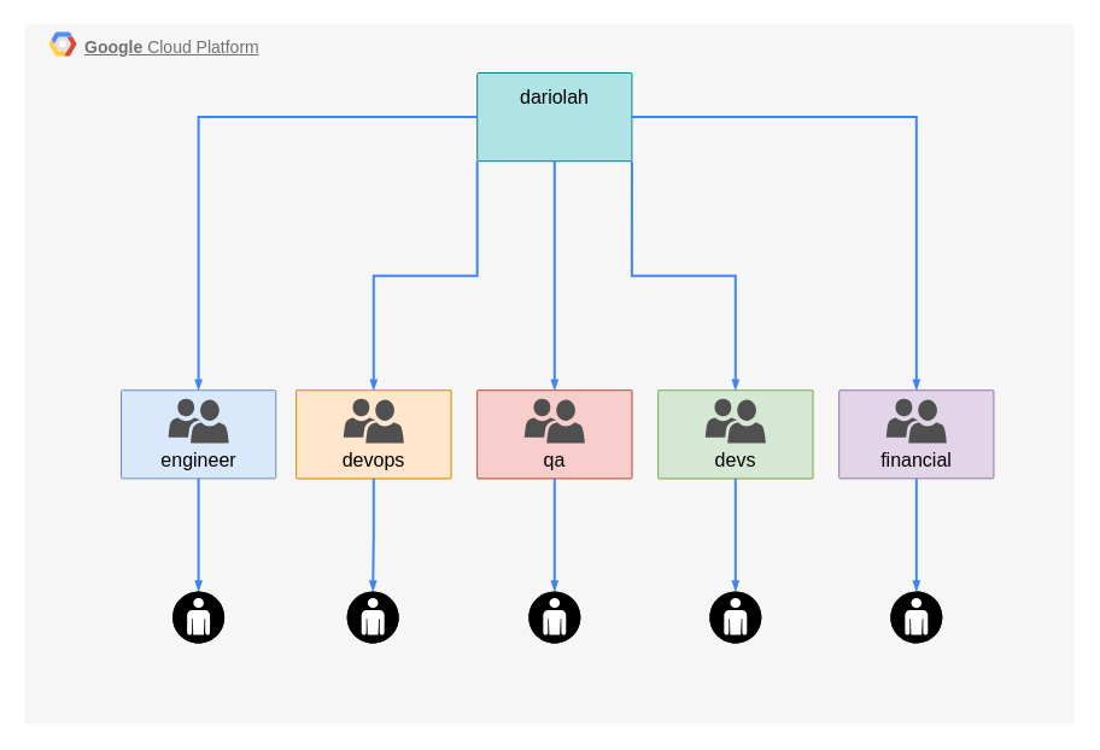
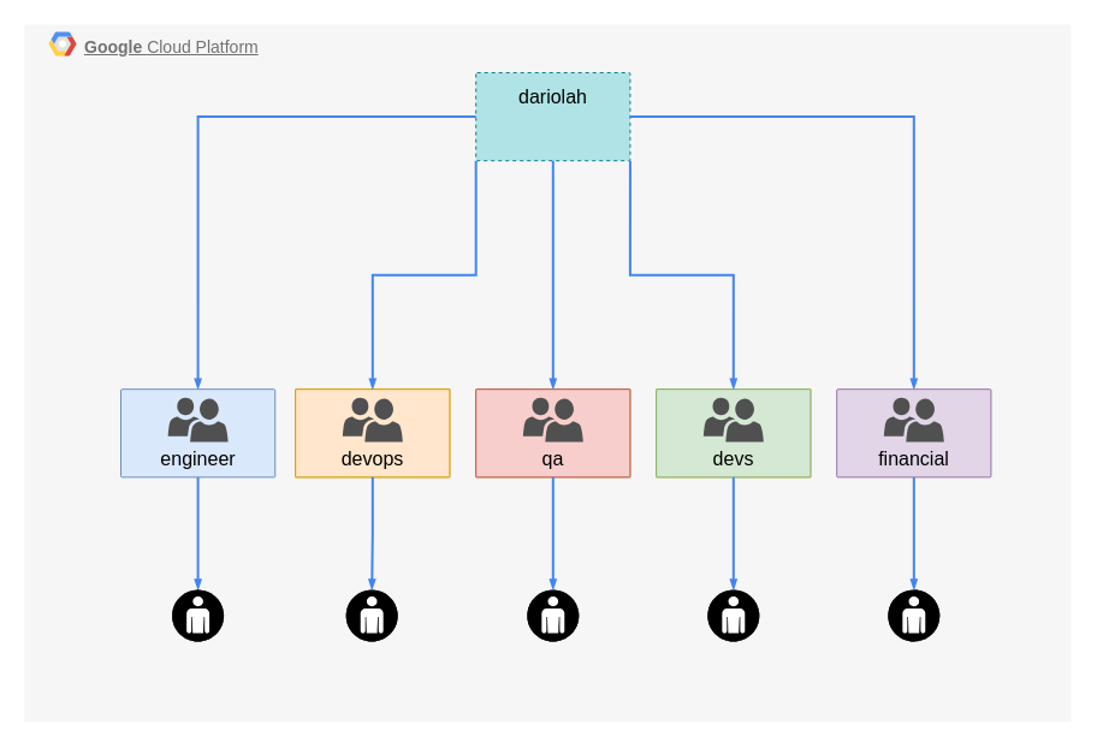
  <mxCell id="0" />
  <mxCell id="1" parent="0" />
  <mxCell id="2" value="&lt;b&gt;Google &lt;/b&gt;Cloud Platform" style="fillColor=#F6F6F6;strokeColor=none;shadow=0;gradientColor=none;fontSize=14;align=left;spacing=10;fontColor=#717171;9E9E9E;verticalAlign=top;spacingTop=-4;fontStyle=4;spacingLeft=40;html=1;container=0;movable=1;resizable=1;rotatable=1;deletable=1;editable=1;connectable=1;" parent="1" vertex="1"><mxGeometry x="20" y="20" width="870" height="580" as="geometry" /></mxCell>
  <mxCell id="3" value="" style="shape=mxgraph.gcp2.google_cloud_platform;fillColor=#F6F6F6;strokeColor=none;shadow=0;gradientColor=none;" parent="1" vertex="1"><mxGeometry x="40" y="26" width="23" height="20" as="geometry"><mxPoint x="20" y="10" as="offset" /></mxGeometry></mxCell>
- <mxCell id="4" value="&lt;div style=&quot;text-align: justify;&quot;&gt;&lt;span style=&quot;font-size: 16px; background-color: initial;&quot;&gt;&lt;font color=&quot;#000000&quot;&gt;dariolah&lt;/font&gt;&lt;/span&gt;&lt;/div&gt;" style="sketch=0;points=[[0,0,0],[0.25,0,0],[0.5,0,0],[0.75,0,0],[1,0,0],[1,0.25,0],[1,0.5,0],[1,0.75,0],[1,1,0],[0.75,1,0],[0.5,1,0],[0.25,1,0],[0,1,0],[0,0.75,0],[0,0.5,0],[0,0.25,0]];rounded=1;absoluteArcSize=1;arcSize=2;html=1;shadow=0;dashed=0;fontSize=12;align=center;verticalAlign=top;spacing=10;spacingTop=-4;fillColor=#b0e3e6;strokeColor=#0e8088;" parent="1" vertex="1"><mxGeometry x="395.192" y="59.998" width="128.235" height="73.182" as="geometry" /></mxCell>
+ <mxCell id="4" value="&lt;div style=&quot;text-align: justify;&quot;&gt;&lt;span style=&quot;font-size: 16px; background-color: initial;&quot;&gt;&lt;font color=&quot;#000000&quot;&gt;dariolah&lt;/font&gt;&lt;/span&gt;&lt;/div&gt;" style="sketch=0;points=[[0,0,0],[0.25,0,0],[0.5,0,0],[0.75,0,0],[1,0,0],[1,0.25,0],[1,0.5,0],[1,0.75,0],[1,1,0],[0.75,1,0],[0.5,1,0],[0.25,1,0],[0,1,0],[0,0.75,0],[0,0.5,0],[0,0.25,0]];rounded=1;absoluteArcSize=1;arcSize=2;html=1;shadow=0;dashed=1;fontSize=12;align=center;verticalAlign=top;spacing=10;spacingTop=-4;fillColor=#b0e3e6;strokeColor=#0e8088;" parent="1" vertex="1"><mxGeometry x="395.192" y="59.998" width="128.235" height="73.182" as="geometry" /></mxCell>
  <mxCell id="5" value="" style="edgeStyle=orthogonalEdgeStyle;fontSize=12;html=1;endArrow=blockThin;endFill=1;rounded=0;strokeWidth=2;endSize=4;startSize=4;dashed=0;strokeColor=#4284F3;fontColor=#000000;exitX=0;exitY=0.5;exitDx=0;exitDy=0;exitPerimeter=0;entryX=0.5;entryY=0;entryDx=0;entryDy=0;entryPerimeter=0;" parent="1" source="4" target="11" edge="1"><mxGeometry width="100" relative="1" as="geometry"><mxPoint x="174.02" y="392.273" as="sourcePoint" /><mxPoint x="154.115" y="190.005" as="targetPoint" /></mxGeometry></mxCell>
  <mxCell id="6" value="" style="edgeStyle=orthogonalEdgeStyle;fontSize=12;html=1;endArrow=blockThin;endFill=1;rounded=0;strokeWidth=2;endSize=4;startSize=4;dashed=0;strokeColor=#4284F3;fontColor=#000000;exitX=1;exitY=0.5;exitDx=0;exitDy=0;exitPerimeter=0;entryX=0.5;entryY=0;entryDx=0;entryDy=0;entryPerimeter=0;" parent="1" source="4" target="17" edge="1"><mxGeometry width="100" relative="1" as="geometry"><mxPoint x="387.745" y="303.409" as="sourcePoint" /><mxPoint x="883.043" y="190.005" as="targetPoint" /></mxGeometry></mxCell>
  <mxCell id="7" value="" style="group;fillColor=#fff2cc;strokeColor=#d6b656;" parent="1" vertex="1" connectable="0"><mxGeometry x="245.194" y="323.187" width="128.235" height="73.182" as="geometry" /></mxCell>
  <mxCell id="8" value="&lt;div style=&quot;text-align: justify;&quot;&gt;&lt;span style=&quot;font-size: 16px; background-color: initial;&quot;&gt;&lt;font color=&quot;#000000&quot;&gt;&lt;br&gt;&lt;/font&gt;&lt;/span&gt;&lt;/div&gt;&lt;div style=&quot;text-align: justify;&quot;&gt;&lt;span style=&quot;font-size: 16px; background-color: initial;&quot;&gt;&lt;font color=&quot;#000000&quot;&gt;&lt;br&gt;&lt;/font&gt;&lt;/span&gt;&lt;/div&gt;&lt;div style=&quot;text-align: justify;&quot;&gt;&lt;span style=&quot;font-size: 16px; background-color: initial;&quot;&gt;&lt;font color=&quot;#000000&quot;&gt;devops&lt;/font&gt;&lt;/span&gt;&lt;/div&gt;" style="sketch=0;points=[[0,0,0],[0.25,0,0],[0.5,0,0],[0.75,0,0],[1,0,0],[1,0.25,0],[1,0.5,0],[1,0.75,0],[1,1,0],[0.75,1,0],[0.5,1,0],[0.25,1,0],[0,1,0],[0,0.75,0],[0,0.5,0],[0,0.25,0]];rounded=1;absoluteArcSize=1;arcSize=2;html=1;strokeColor=#d79b00;shadow=0;dashed=0;fontSize=12;align=center;verticalAlign=top;spacing=10;spacingTop=-4;fillColor=#ffe6cc;" parent="7" vertex="1"><mxGeometry width="128.235" height="73.182" as="geometry" /></mxCell>
  <mxCell id="9" value="" style="sketch=0;pointerEvents=1;shadow=0;dashed=0;html=1;strokeColor=none;labelPosition=center;verticalLabelPosition=bottom;verticalAlign=top;align=center;fillColor=#505050;shape=mxgraph.mscae.intune.user_group" vertex="1" parent="7"><mxGeometry x="39.116" y="6.813" width="50" height="37" as="geometry" /></mxCell>
  <mxCell id="10" value="" style="group" parent="1" vertex="1" connectable="0"><mxGeometry x="99.995" y="323.187" width="128.235" height="73.182" as="geometry" /></mxCell>
  <mxCell id="11" value="&lt;div style=&quot;text-align: justify;&quot;&gt;&lt;span style=&quot;font-size: 16px; background-color: initial;&quot;&gt;&lt;font color=&quot;#000000&quot;&gt;&lt;br&gt;&lt;/font&gt;&lt;/span&gt;&lt;/div&gt;&lt;div style=&quot;text-align: justify;&quot;&gt;&lt;span style=&quot;font-size: 16px; background-color: initial;&quot;&gt;&lt;font color=&quot;#000000&quot;&gt;&lt;br&gt;&lt;/font&gt;&lt;/span&gt;&lt;/div&gt;&lt;div style=&quot;text-align: justify;&quot;&gt;&lt;font color=&quot;#000000&quot;&gt;&lt;span style=&quot;font-size: 16px;&quot;&gt;engineer&lt;/span&gt;&lt;/font&gt;&lt;br&gt;&lt;/div&gt;" style="sketch=0;points=[[0,0,0],[0.25,0,0],[0.5,0,0],[0.75,0,0],[1,0,0],[1,0.25,0],[1,0.5,0],[1,0.75,0],[1,1,0],[0.75,1,0],[0.5,1,0],[0.25,1,0],[0,1,0],[0,0.75,0],[0,0.5,0],[0,0.25,0]];rounded=1;absoluteArcSize=1;arcSize=2;html=1;strokeColor=#6c8ebf;shadow=0;dashed=0;fontSize=12;align=center;verticalAlign=top;spacing=10;spacingTop=-4;fillColor=#dae8fc;" parent="10" vertex="1"><mxGeometry width="128.235" height="73.182" as="geometry" /></mxCell>
  <mxCell id="12" value="" style="sketch=0;pointerEvents=1;shadow=0;dashed=0;html=1;strokeColor=none;labelPosition=center;verticalLabelPosition=bottom;verticalAlign=top;align=center;fillColor=#505050;shape=mxgraph.mscae.intune.user_group" vertex="1" parent="10"><mxGeometry x="39.115" y="6.813" width="50" height="37" as="geometry" /></mxCell>
  <mxCell id="13" value="" style="edgeStyle=orthogonalEdgeStyle;fontSize=12;html=1;endArrow=blockThin;endFill=1;rounded=0;strokeWidth=2;endSize=4;startSize=4;dashed=0;strokeColor=#4284F3;fontColor=#000000;exitX=0;exitY=1;exitDx=0;exitDy=0;exitPerimeter=0;entryX=0.5;entryY=0;entryDx=0;entryDy=0;entryPerimeter=0;" parent="1" source="4" target="8" edge="1"><mxGeometry width="100" relative="1" as="geometry"><mxPoint x="218.233" y="226.595" as="sourcePoint" /><mxPoint x="640.953" y="303.415" as="targetPoint" /></mxGeometry></mxCell>
  <mxCell id="14" value="" style="edgeStyle=orthogonalEdgeStyle;fontSize=12;html=1;endArrow=blockThin;endFill=1;rounded=0;strokeWidth=2;endSize=4;startSize=4;dashed=0;strokeColor=#4284F3;fontColor=#000000;exitX=0.5;exitY=1;exitDx=0;exitDy=0;exitPerimeter=0;entryX=0.5;entryY=0;entryDx=0;entryDy=0;entryPerimeter=0;" parent="1" source="4" target="20" edge="1"><mxGeometry width="100" relative="1" as="geometry"><mxPoint x="89.998" y="226.595" as="sourcePoint" /><mxPoint x="418.042" y="333.187" as="targetPoint" /></mxGeometry></mxCell>
  <mxCell id="15" value="" style="edgeStyle=orthogonalEdgeStyle;fontSize=12;html=1;endArrow=blockThin;endFill=1;rounded=0;strokeWidth=2;endSize=4;startSize=4;dashed=0;strokeColor=#4284F3;fontColor=#000000;exitX=0.5;exitY=1;exitDx=0;exitDy=0;exitPerimeter=0;entryX=0.5;entryY=0;entryDx=0;entryDy=0;entryPerimeter=0;" parent="1" source="11" target="25" edge="1"><mxGeometry width="100" relative="1" as="geometry"><mxPoint x="109.995" y="369.778" as="sourcePoint" /><mxPoint x="164.112" y="484.909" as="targetPoint" /></mxGeometry></mxCell>
  <mxCell id="16" value="" style="group" vertex="1" connectable="0" parent="1"><mxGeometry x="695.194" y="323.187" width="128.235" height="73.182" as="geometry" /></mxCell>
  <mxCell id="17" value="&lt;div style=&quot;text-align: justify;&quot;&gt;&lt;span style=&quot;font-size: 16px; background-color: initial;&quot;&gt;&lt;font color=&quot;#000000&quot;&gt;&lt;br&gt;&lt;/font&gt;&lt;/span&gt;&lt;/div&gt;&lt;div style=&quot;text-align: justify;&quot;&gt;&lt;span style=&quot;font-size: 16px; background-color: initial;&quot;&gt;&lt;font color=&quot;#000000&quot;&gt;&lt;br&gt;&lt;/font&gt;&lt;/span&gt;&lt;/div&gt;&lt;div style=&quot;text-align: justify;&quot;&gt;&lt;font color=&quot;#000000&quot;&gt;&lt;span style=&quot;font-size: 16px;&quot;&gt;financial&lt;/span&gt;&lt;/font&gt;&lt;br&gt;&lt;/div&gt;" style="sketch=0;points=[[0,0,0],[0.25,0,0],[0.5,0,0],[0.75,0,0],[1,0,0],[1,0.25,0],[1,0.5,0],[1,0.75,0],[1,1,0],[0.75,1,0],[0.5,1,0],[0.25,1,0],[0,1,0],[0,0.75,0],[0,0.5,0],[0,0.25,0]];rounded=1;absoluteArcSize=1;arcSize=2;html=1;strokeColor=#9673a6;shadow=0;dashed=0;fontSize=12;align=center;verticalAlign=top;spacing=10;spacingTop=-4;fillColor=#e1d5e7;" vertex="1" parent="16"><mxGeometry width="128.235" height="73.182" as="geometry" /></mxCell>
  <mxCell id="18" value="" style="sketch=0;pointerEvents=1;shadow=0;dashed=0;html=1;strokeColor=none;labelPosition=center;verticalLabelPosition=bottom;verticalAlign=top;align=center;fillColor=#505050;shape=mxgraph.mscae.intune.user_group" vertex="1" parent="16"><mxGeometry x="39.116" y="6.813" width="50" height="37" as="geometry" /></mxCell>
  <mxCell id="19" value="" style="group;fillColor=#fff2cc;strokeColor=#d6b656;" vertex="1" connectable="0" parent="1"><mxGeometry x="395.194" y="323.187" width="128.235" height="73.182" as="geometry" /></mxCell>
  <mxCell id="20" value="&lt;div style=&quot;text-align: justify;&quot;&gt;&lt;span style=&quot;font-size: 16px; background-color: initial;&quot;&gt;&lt;font color=&quot;#000000&quot;&gt;&lt;br&gt;&lt;/font&gt;&lt;/span&gt;&lt;/div&gt;&lt;div style=&quot;text-align: justify;&quot;&gt;&lt;span style=&quot;font-size: 16px; background-color: initial;&quot;&gt;&lt;font color=&quot;#000000&quot;&gt;&lt;br&gt;&lt;/font&gt;&lt;/span&gt;&lt;/div&gt;&lt;div style=&quot;text-align: justify;&quot;&gt;&lt;font color=&quot;#000000&quot;&gt;&lt;span style=&quot;font-size: 16px;&quot;&gt;qa&lt;/span&gt;&lt;/font&gt;&lt;br&gt;&lt;/div&gt;" style="sketch=0;points=[[0,0,0],[0.25,0,0],[0.5,0,0],[0.75,0,0],[1,0,0],[1,0.25,0],[1,0.5,0],[1,0.75,0],[1,1,0],[0.75,1,0],[0.5,1,0],[0.25,1,0],[0,1,0],[0,0.75,0],[0,0.5,0],[0,0.25,0]];rounded=1;absoluteArcSize=1;arcSize=2;html=1;strokeColor=#b85450;shadow=0;dashed=0;fontSize=12;align=center;verticalAlign=top;spacing=10;spacingTop=-4;fillColor=#f8cecc;" vertex="1" parent="19"><mxGeometry width="128.235" height="73.182" as="geometry" /></mxCell>
  <mxCell id="21" value="" style="sketch=0;pointerEvents=1;shadow=0;dashed=0;html=1;strokeColor=none;labelPosition=center;verticalLabelPosition=bottom;verticalAlign=top;align=center;fillColor=#505050;shape=mxgraph.mscae.intune.user_group" vertex="1" parent="19"><mxGeometry x="39.116" y="6.813" width="50" height="37" as="geometry" /></mxCell>
  <mxCell id="22" value="" style="group;fillColor=#fff2cc;strokeColor=#d6b656;" vertex="1" connectable="0" parent="1"><mxGeometry x="545.194" y="323.187" width="128.235" height="73.182" as="geometry" /></mxCell>
  <mxCell id="23" value="&lt;div style=&quot;text-align: justify;&quot;&gt;&lt;span style=&quot;font-size: 16px; background-color: initial;&quot;&gt;&lt;font color=&quot;#000000&quot;&gt;&lt;br&gt;&lt;/font&gt;&lt;/span&gt;&lt;/div&gt;&lt;div style=&quot;text-align: justify;&quot;&gt;&lt;span style=&quot;font-size: 16px; background-color: initial;&quot;&gt;&lt;font color=&quot;#000000&quot;&gt;&lt;br&gt;&lt;/font&gt;&lt;/span&gt;&lt;/div&gt;&lt;div style=&quot;text-align: justify;&quot;&gt;&lt;font color=&quot;#000000&quot;&gt;&lt;span style=&quot;font-size: 16px;&quot;&gt;devs&lt;/span&gt;&lt;/font&gt;&lt;br&gt;&lt;/div&gt;" style="sketch=0;points=[[0,0,0],[0.25,0,0],[0.5,0,0],[0.75,0,0],[1,0,0],[1,0.25,0],[1,0.5,0],[1,0.75,0],[1,1,0],[0.75,1,0],[0.5,1,0],[0.25,1,0],[0,1,0],[0,0.75,0],[0,0.5,0],[0,0.25,0]];rounded=1;absoluteArcSize=1;arcSize=2;html=1;strokeColor=#82b366;shadow=0;dashed=0;fontSize=12;align=center;verticalAlign=top;spacing=10;spacingTop=-4;fillColor=#d5e8d4;" vertex="1" parent="22"><mxGeometry width="128.235" height="73.182" as="geometry" /></mxCell>
  <mxCell id="24" value="" style="sketch=0;pointerEvents=1;shadow=0;dashed=0;html=1;strokeColor=none;labelPosition=center;verticalLabelPosition=bottom;verticalAlign=top;align=center;fillColor=#505050;shape=mxgraph.mscae.intune.user_group" vertex="1" parent="22"><mxGeometry x="39.116" y="6.813" width="50" height="37" as="geometry" /></mxCell>
  <mxCell id="25" value="" style="fillColor=#000000;verticalLabelPosition=bottom;sketch=0;html=1;strokeColor=#ffffff;verticalAlign=top;align=center;points=[[0.145,0.145,0],[0.5,0,0],[0.855,0.145,0],[1,0.5,0],[0.855,0.855,0],[0.5,1,0],[0.145,0.855,0],[0,0.5,0]];pointerEvents=1;shape=mxgraph.cisco_safe.compositeIcon;bgIcon=ellipse;resIcon=mxgraph.cisco_safe.capability.user;" vertex="1" parent="1"><mxGeometry x="142.61" y="490" width="43" height="43" as="geometry" /></mxCell>
  <mxCell id="26" value="" style="fillColor=#000000;verticalLabelPosition=bottom;sketch=0;html=1;strokeColor=#ffffff;verticalAlign=top;align=center;points=[[0.145,0.145,0],[0.5,0,0],[0.855,0.145,0],[1,0.5,0],[0.855,0.855,0],[0.5,1,0],[0.145,0.855,0],[0,0.5,0]];pointerEvents=1;shape=mxgraph.cisco_safe.compositeIcon;bgIcon=ellipse;resIcon=mxgraph.cisco_safe.capability.user;" vertex="1" parent="1"><mxGeometry x="287.19" y="490" width="43" height="43" as="geometry" /></mxCell>
  <mxCell id="27" value="" style="fillColor=#000000;verticalLabelPosition=bottom;sketch=0;html=1;strokeColor=#ffffff;verticalAlign=top;align=center;points=[[0.145,0.145,0],[0.5,0,0],[0.855,0.145,0],[1,0.5,0],[0.855,0.855,0],[0.5,1,0],[0.145,0.855,0],[0,0.5,0]];pointerEvents=1;shape=mxgraph.cisco_safe.compositeIcon;bgIcon=ellipse;resIcon=mxgraph.cisco_safe.capability.user;" vertex="1" parent="1"><mxGeometry x="437.81" y="490" width="43" height="43" as="geometry" /></mxCell>
  <mxCell id="28" value="" style="fillColor=#000000;verticalLabelPosition=bottom;sketch=0;html=1;strokeColor=#ffffff;verticalAlign=top;align=center;points=[[0.145,0.145,0],[0.5,0,0],[0.855,0.145,0],[1,0.5,0],[0.855,0.855,0],[0.5,1,0],[0.145,0.855,0],[0,0.5,0]];pointerEvents=1;shape=mxgraph.cisco_safe.compositeIcon;bgIcon=ellipse;resIcon=mxgraph.cisco_safe.capability.user;" vertex="1" parent="1"><mxGeometry x="587.81" y="490" width="43" height="43" as="geometry" /></mxCell>
  <mxCell id="29" value="" style="fillColor=#000000;verticalLabelPosition=bottom;sketch=0;html=1;strokeColor=#ffffff;verticalAlign=top;align=center;points=[[0.145,0.145,0],[0.5,0,0],[0.855,0.145,0],[1,0.5,0],[0.855,0.855,0],[0.5,1,0],[0.145,0.855,0],[0,0.5,0]];pointerEvents=1;shape=mxgraph.cisco_safe.compositeIcon;bgIcon=ellipse;resIcon=mxgraph.cisco_safe.capability.user;" vertex="1" parent="1"><mxGeometry x="737.81" y="490" width="43" height="43" as="geometry" /></mxCell>
  <mxCell id="30" value="" style="edgeStyle=orthogonalEdgeStyle;fontSize=12;html=1;endArrow=blockThin;endFill=1;rounded=0;strokeWidth=2;endSize=4;startSize=4;dashed=0;strokeColor=#4284F3;fontColor=#000000;exitX=0.5;exitY=1;exitDx=0;exitDy=0;exitPerimeter=0;entryX=0.5;entryY=0;entryDx=0;entryDy=0;entryPerimeter=0;" edge="1" parent="1" source="8" target="26"><mxGeometry width="100" relative="1" as="geometry"><mxPoint x="174.113" y="406.369" as="sourcePoint" /><mxPoint x="174.11" y="500" as="targetPoint" /></mxGeometry></mxCell>
  <mxCell id="31" value="" style="edgeStyle=orthogonalEdgeStyle;fontSize=12;html=1;endArrow=blockThin;endFill=1;rounded=0;strokeWidth=2;endSize=4;startSize=4;dashed=0;strokeColor=#4284F3;fontColor=#000000;exitX=0.5;exitY=1;exitDx=0;exitDy=0;exitPerimeter=0;entryX=0.5;entryY=0;entryDx=0;entryDy=0;entryPerimeter=0;" edge="1" parent="1" source="20" target="27"><mxGeometry width="100" relative="1" as="geometry"><mxPoint x="348.312" y="406.369" as="sourcePoint" /><mxPoint x="347.69" y="500" as="targetPoint" /></mxGeometry></mxCell>
  <mxCell id="32" value="" style="edgeStyle=orthogonalEdgeStyle;fontSize=12;html=1;endArrow=blockThin;endFill=1;rounded=0;strokeWidth=2;endSize=4;startSize=4;dashed=0;strokeColor=#4284F3;fontColor=#000000;exitX=0.5;exitY=1;exitDx=0;exitDy=0;exitPerimeter=0;entryX=0.5;entryY=0;entryDx=0;entryDy=0;entryPerimeter=0;" edge="1" parent="1" source="23" target="28"><mxGeometry width="100" relative="1" as="geometry"><mxPoint x="469.312" y="406.369" as="sourcePoint" /><mxPoint x="469.31" y="500" as="targetPoint" /></mxGeometry></mxCell>
  <mxCell id="33" value="" style="edgeStyle=orthogonalEdgeStyle;fontSize=12;html=1;endArrow=blockThin;endFill=1;rounded=0;strokeWidth=2;endSize=4;startSize=4;dashed=0;strokeColor=#4284F3;fontColor=#000000;exitX=0.5;exitY=1;exitDx=0;exitDy=0;exitPerimeter=0;entryX=0.5;entryY=0;entryDx=0;entryDy=0;entryPerimeter=0;" edge="1" parent="1" source="17" target="29"><mxGeometry width="100" relative="1" as="geometry"><mxPoint x="619.312" y="406.369" as="sourcePoint" /><mxPoint x="619.31" y="500" as="targetPoint" /></mxGeometry></mxCell>
  <mxCell id="34" value="" style="edgeStyle=orthogonalEdgeStyle;fontSize=12;html=1;endArrow=blockThin;endFill=1;rounded=0;strokeWidth=2;endSize=4;startSize=4;dashed=0;strokeColor=#4284F3;fontColor=#000000;exitX=1;exitY=1;exitDx=0;exitDy=0;exitPerimeter=0;entryX=0.5;entryY=0;entryDx=0;entryDy=0;entryPerimeter=0;" edge="1" parent="1" source="4" target="23"><mxGeometry width="100" relative="1" as="geometry"><mxPoint x="405.192" y="143.18" as="sourcePoint" /><mxPoint x="319.312" y="333.187" as="targetPoint" /></mxGeometry></mxCell>
